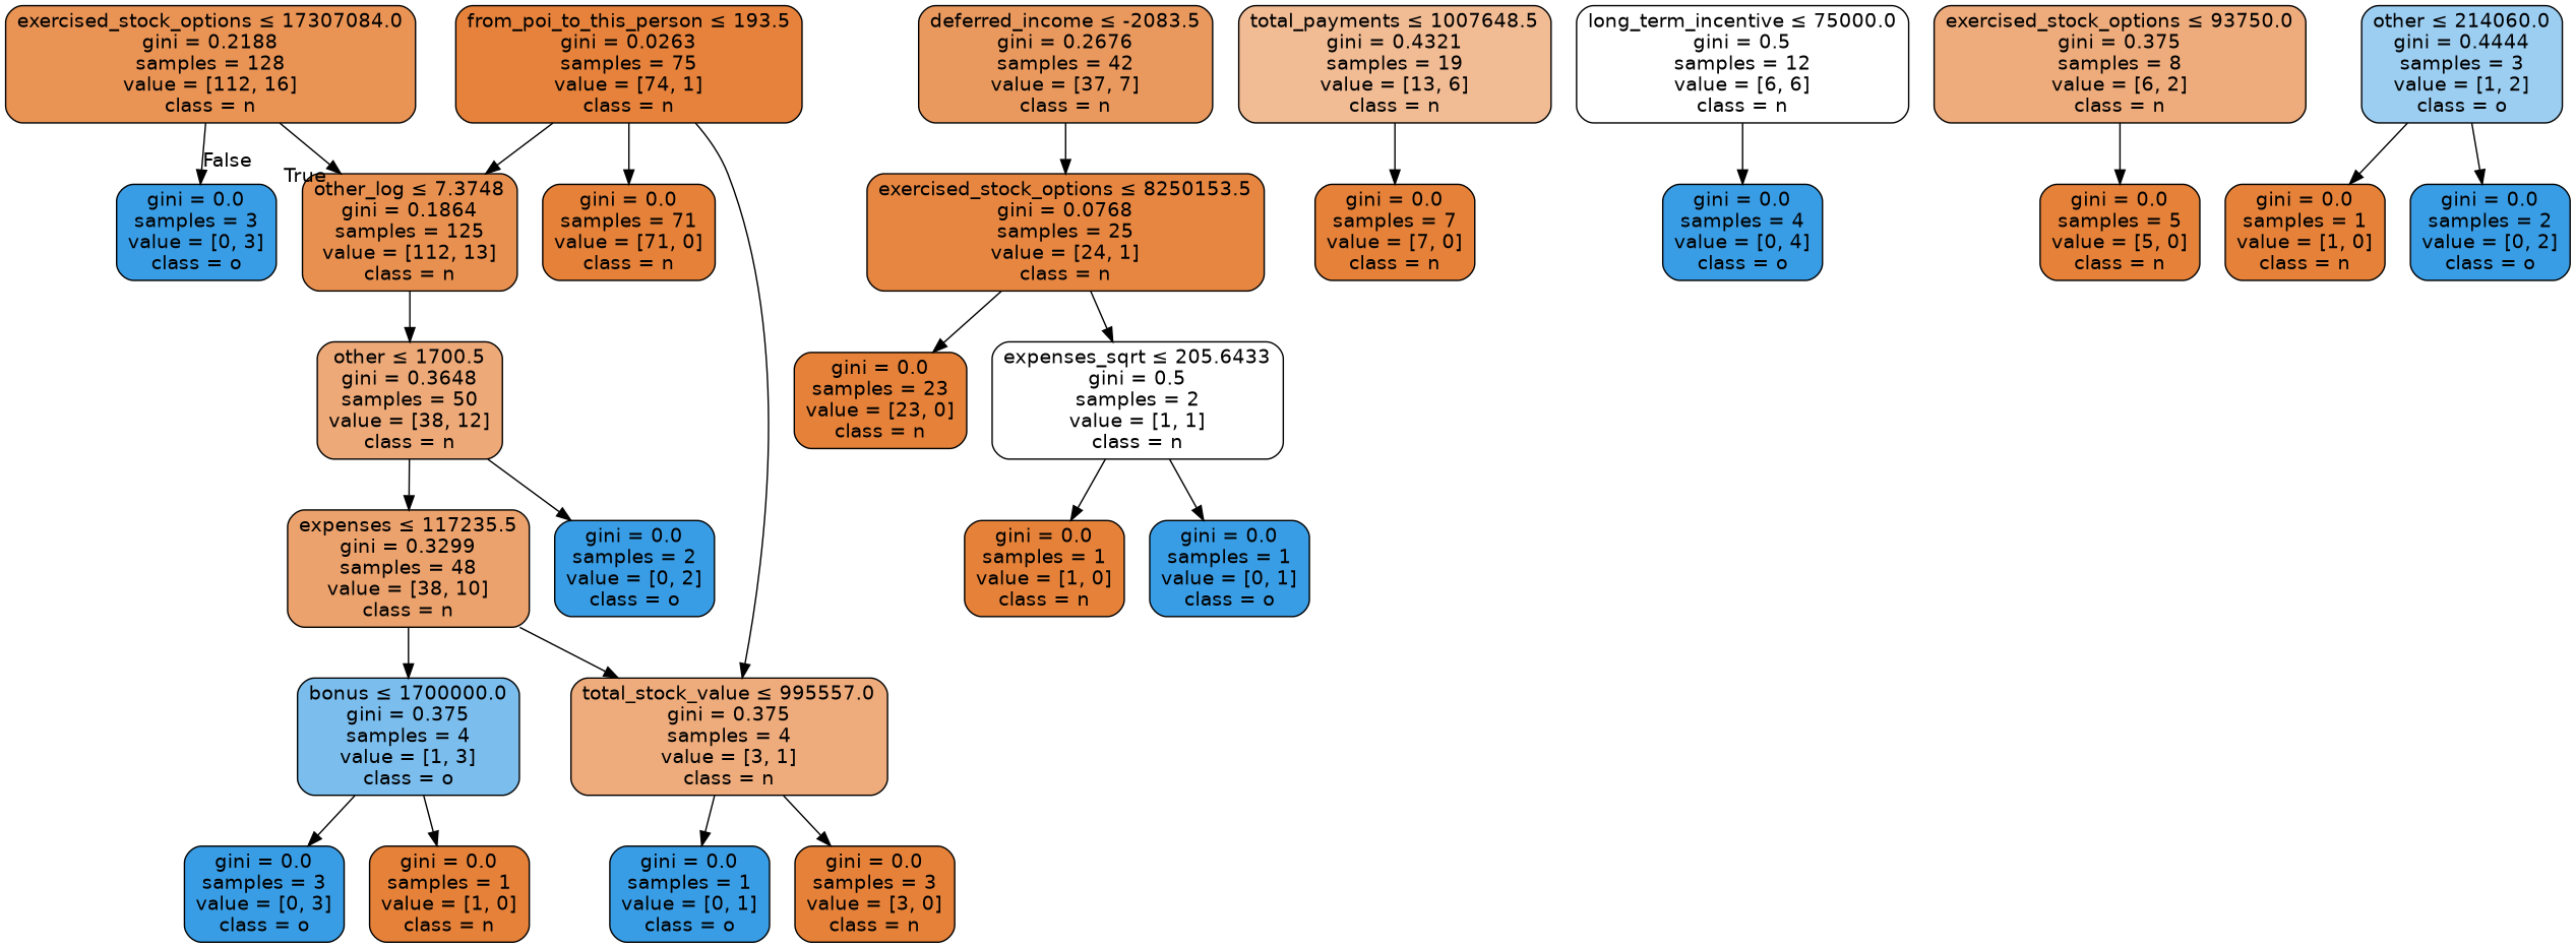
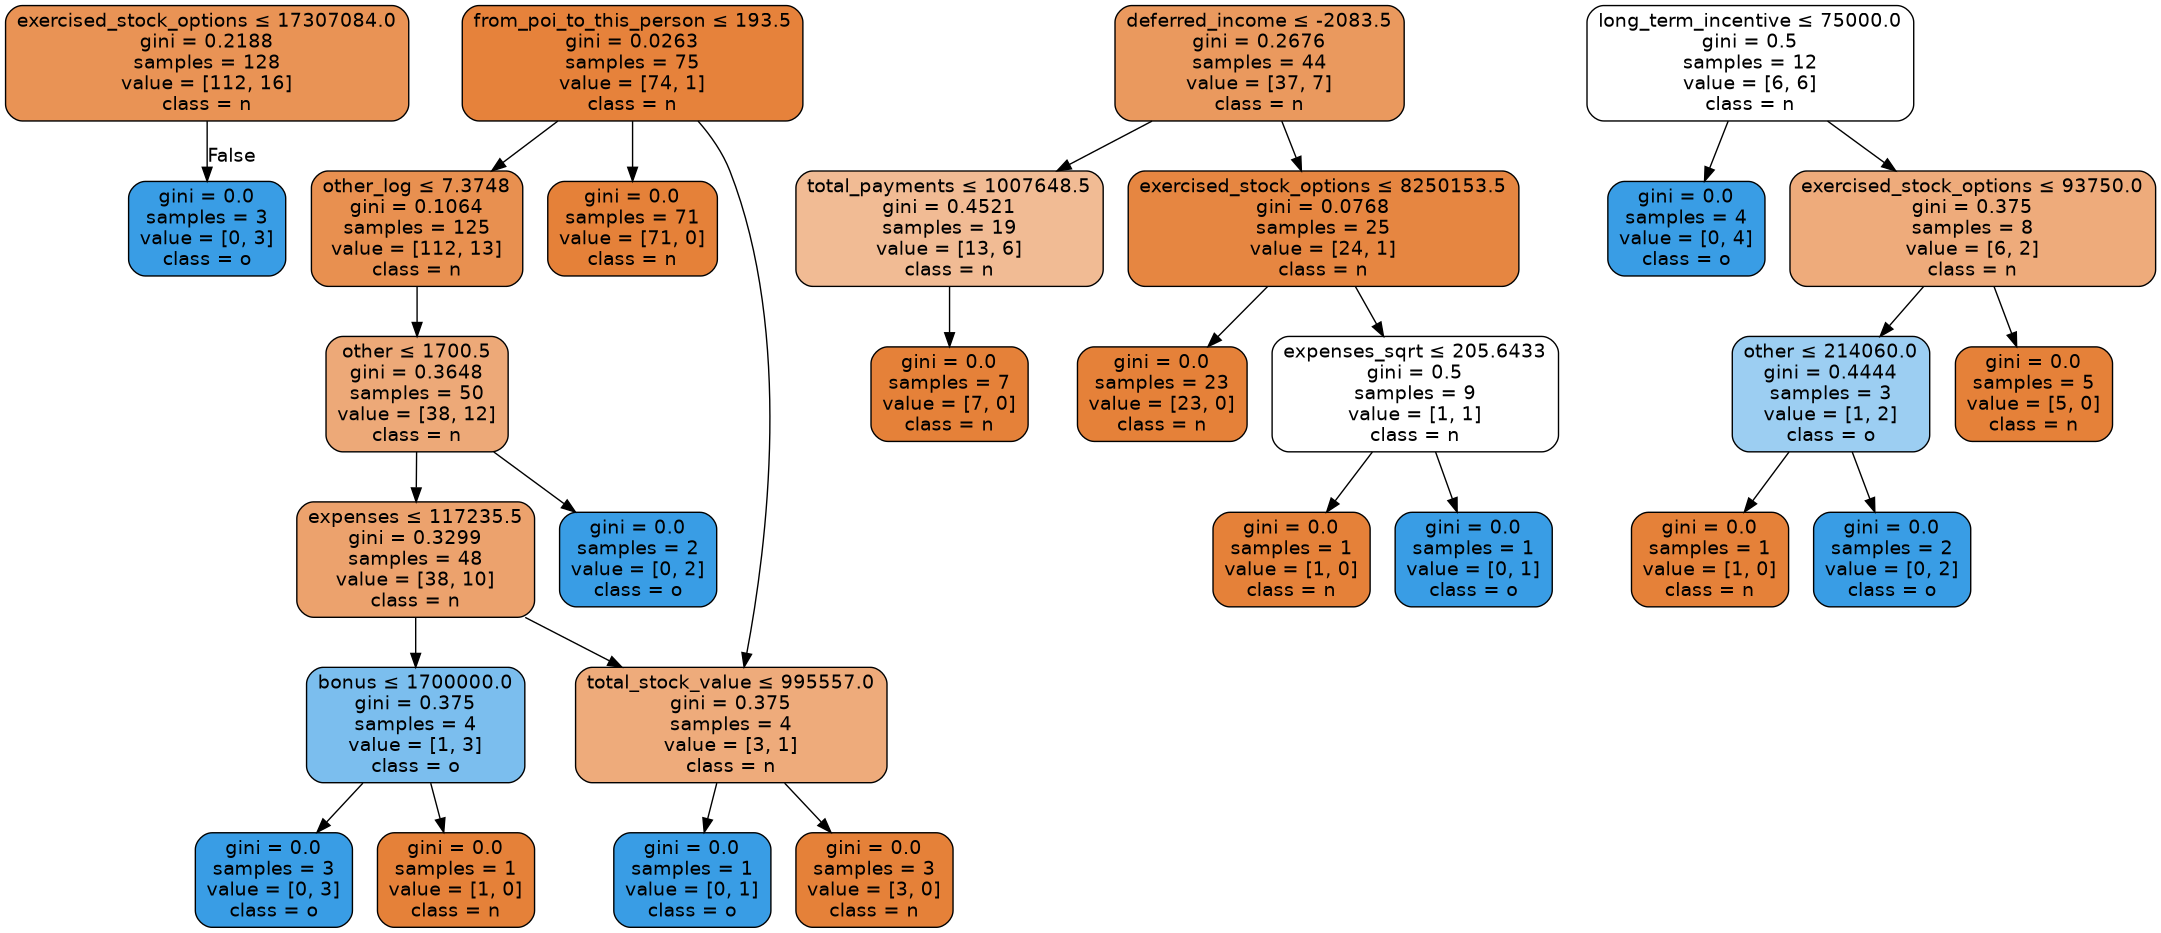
  digraph {
    node [color=black fillcolor="#e58139ff" fontname=helvetica shape=box style="filled, rounded"]
    edge [fontname=helvetica]
    n1 [fillcolor="#e58139db" label=<exercised_stock_options &le; 17307084.0<br/>gini = 0.2188<br/>samples = 128<br/>value = [112, 16]<br/>class = n>]
-   n2 [fillcolor="#e58139e1" label=<other_log &le; 7.3748<br/>gini = 0.1864<br/>samples = 125<br/>value = [112, 13]<br/>class = n>]
+   n2 [fillcolor="#e58139e1" label=<other_log &le; 7.3748<br/>gini = 0.1064<br/>samples = 125<br/>value = [112, 13]<br/>class = n>]
    n3 [fillcolor="#399de5ff" label=<gini = 0.0<br/>samples = 3<br/>value = [0, 3]<br/>class = o>]
    n4 [fillcolor="#e58139ae" label=<other &le; 1700.5<br/>gini = 0.3648<br/>samples = 50<br/>value = [38, 12]<br/>class = n>]
    n5 [fillcolor="#e58139fc" label=<from_poi_to_this_person &le; 193.5<br/>gini = 0.0263<br/>samples = 75<br/>value = [74, 1]<br/>class = n>]
    n6 [label=<gini = 0.0<br/>samples = 71<br/>value = [71, 0]<br/>class = n>]
    n7 [fillcolor="#e58139aa" label=<total_stock_value &le; 995557.0<br/>gini = 0.375<br/>samples = 4<br/>value = [3, 1]<br/>class = n>]
    n8 [fillcolor="#399de5ff" label=<gini = 0.0<br/>samples = 2<br/>value = [0, 2]<br/>class = o>]
    n9 [fillcolor="#e58139bc" label=<expenses &le; 117235.5<br/>gini = 0.3299<br/>samples = 48<br/>value = [38, 10]<br/>class = n>]
    n10 [fillcolor="#399de5ff" label=<gini = 0.0<br/>samples = 1<br/>value = [0, 1]<br/>class = o>]
    n11 [label=<gini = 0.0<br/>samples = 3<br/>value = [3, 0]<br/>class = n>]
    n12 [fillcolor="#399de5aa" label=<bonus &le; 1700000.0<br/>gini = 0.375<br/>samples = 4<br/>value = [1, 3]<br/>class = o>]
-   n13 [fillcolor="#e58139cf" label=<deferred_income &le; -2083.5<br/>gini = 0.2676<br/>samples = 42<br/>value = [37, 7]<br/>class = n>]
-   n14 [fillcolor="#e5813989" label=<total_payments &le; 1007648.5<br/>gini = 0.4321<br/>samples = 19<br/>value = [13, 6]<br/>class = n>]
+   n13 [fillcolor="#e58139cf" label=<deferred_income &le; -2083.5<br/>gini = 0.2676<br/>samples = 44<br/>value = [37, 7]<br/>class = n>]
+   n14 [fillcolor="#e5813989" label=<total_payments &le; 1007648.5<br/>gini = 0.4521<br/>samples = 19<br/>value = [13, 6]<br/>class = n>]
    n15 [fillcolor="#e58139f4" label=<exercised_stock_options &le; 8250153.5<br/>gini = 0.0768<br/>samples = 25<br/>value = [24, 1]<br/>class = n>]
    n16 [fillcolor="#399de5ff" label=<gini = 0.0<br/>samples = 3<br/>value = [0, 3]<br/>class = o>]
    n17 [label=<gini = 0.0<br/>samples = 1<br/>value = [1, 0]<br/>class = n>]
    n18 [label=<gini = 0.0<br/>samples = 7<br/>value = [7, 0]<br/>class = n>]
    n19 [label=<gini = 0.0<br/>samples = 23<br/>value = [23, 0]<br/>class = n>]
-   n20 [fillcolor="#e5813900" label=<expenses_sqrt &le; 205.6433<br/>gini = 0.5<br/>samples = 2<br/>value = [1, 1]<br/>class = n>]
+   n20 [fillcolor="#e5813900" label=<expenses_sqrt &le; 205.6433<br/>gini = 0.5<br/>samples = 9<br/>value = [1, 1]<br/>class = n>]
    n21 [fillcolor="#e5813900" label=<long_term_incentive &le; 75000.0<br/>gini = 0.5<br/>samples = 12<br/>value = [6, 6]<br/>class = n>]
    n22 [fillcolor="#399de5ff" label=<gini = 0.0<br/>samples = 4<br/>value = [0, 4]<br/>class = o>]
    n23 [fillcolor="#e58139aa" label=<exercised_stock_options &le; 93750.0<br/>gini = 0.375<br/>samples = 8<br/>value = [6, 2]<br/>class = n>]
    n24 [fillcolor="#399de57f" label=<other &le; 214060.0<br/>gini = 0.4444<br/>samples = 3<br/>value = [1, 2]<br/>class = o>]
    n25 [label=<gini = 0.0<br/>samples = 5<br/>value = [5, 0]<br/>class = n>]
    n26 [label=<gini = 0.0<br/>samples = 1<br/>value = [1, 0]<br/>class = n>]
    n27 [fillcolor="#399de5ff" label=<gini = 0.0<br/>samples = 2<br/>value = [0, 2]<br/>class = o>]
    n28 [label=<gini = 0.0<br/>samples = 1<br/>value = [1, 0]<br/>class = n>]
    n29 [fillcolor="#399de5ff" label=<gini = 0.0<br/>samples = 1<br/>value = [0, 1]<br/>class = o>]
-   n1 -> n2 [headlabel=True labelangle=45 labeldistance=2.5]
    n1 -> n3 [headlabel=False labelangle=-45 labeldistance=2.5]
    n2 -> n4
    n4 -> n8
    n4 -> n9
    n5 -> n2
    n5 -> n6
    n5 -> n7
    n7 -> n10
    n7 -> n11
    n9 -> n7
    n9 -> n12
    n12 -> n16
    n12 -> n17
+   n13 -> n14
    n13 -> n15
    n14 -> n18
    n15 -> n19
    n15 -> n20
    n20 -> n28
    n20 -> n29
    n21 -> n22
+   n21 -> n23
+   n23 -> n24
    n23 -> n25
    n24 -> n26
    n24 -> n27
  }
